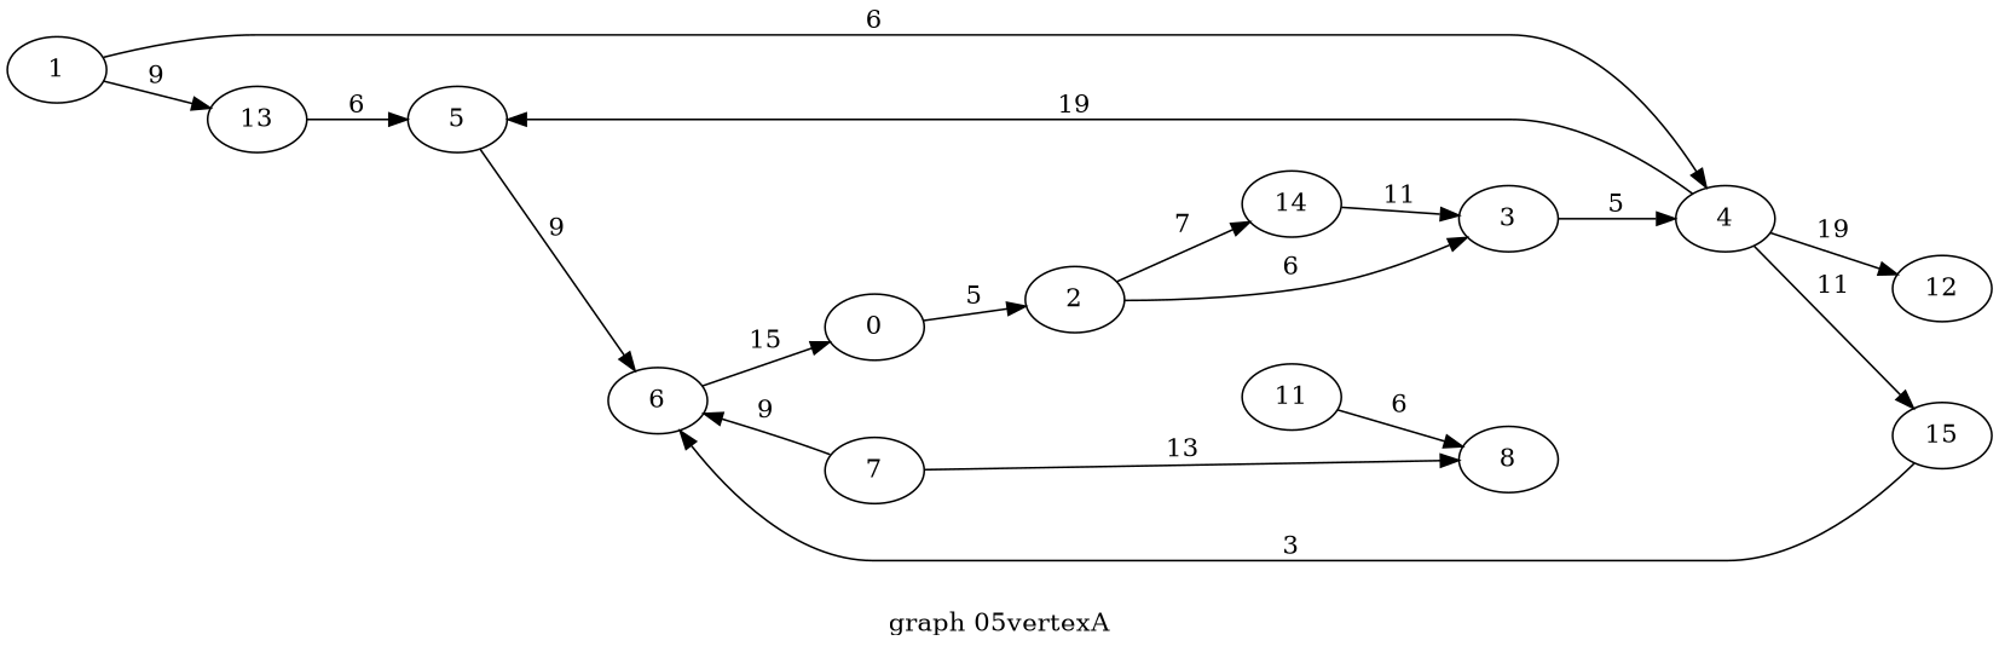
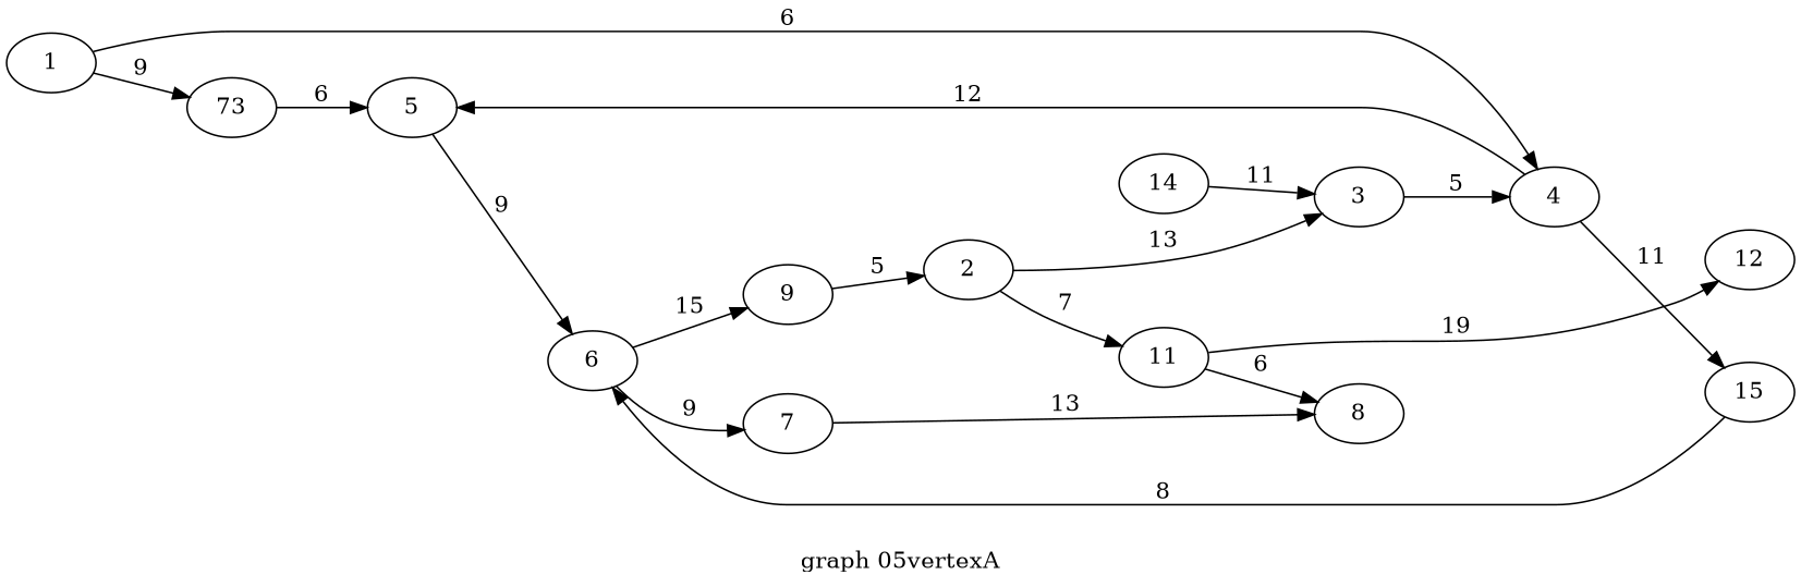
  digraph {
    label="graph 05vertexA"
    rankdir=LR
    1
-   13
+   13 [label=73]
    4
    2
    3
    11
    5
    8
    12
    15
    6
    7
-   9 [label=0]
+   9
    14
    1 -> 13 [label=" 9 "]
    1 -> 4 [label=" 6 "]
    13 -> 5 [label=" 6 "]
-   4 -> 5 [label=" 19 "]
-   4 -> 12 [label=" 19 "]
+   4 -> 5 [label=" 12 "]
+   11 -> 12 [label=" 19 "]
    4 -> 15 [label=" 11 "]
-   2 -> 3 [label=" 6 "]
-   2 -> 14 [label=" 7 "]
+   2 -> 3 [label=" 13 "]
+   2 -> 11 [label=" 7 "]
    3 -> 4 [label=" 5 "]
    11 -> 8 [label=" 6 "]
    5 -> 6 [label=" 9 "]
-   15 -> 6 [label=" 3 "]
-   7 -> 6 [label=" 9 "]
+   15 -> 6 [label=" 8 "]
+   6 -> 7 [label=" 9 "]
    6 -> 9 [label=" 15 "]
    7 -> 8 [label=" 13 "]
    9 -> 2 [label=" 5 "]
    14 -> 3 [label=" 11 "]
  }
